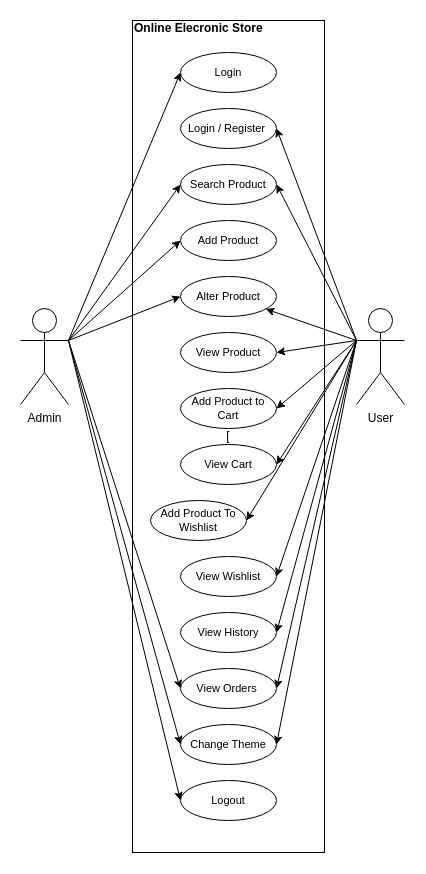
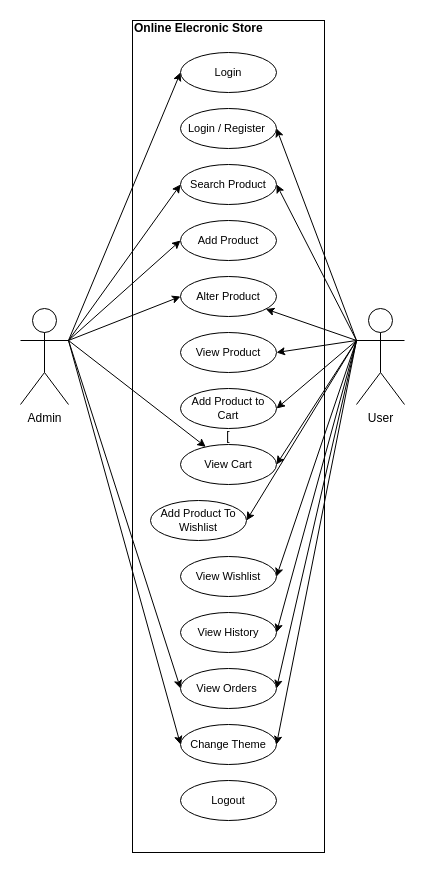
  <mxCell id="0" />
  <mxCell id="1" parent="0" />
  <mxCell id="2" value="[" style="rounded=0;whiteSpace=wrap;html=1;labelBackgroundColor=none;fillColor=none;" parent="1" vertex="1"><mxGeometry x="132" y="20" width="192" height="832" as="geometry" /></mxCell>
  <mxCell id="3" value="Login" style="ellipse;whiteSpace=wrap;html=1;fontSize=11;" parent="1" vertex="1"><mxGeometry x="180" y="52" width="96" height="40" as="geometry" /></mxCell>
  <mxCell id="4" value="Login / Register&amp;nbsp;" style="ellipse;whiteSpace=wrap;html=1;fontSize=11;" parent="1" vertex="1"><mxGeometry x="180" y="108" width="96" height="40" as="geometry" /></mxCell>
  <mxCell id="5" value="Search Product" style="ellipse;whiteSpace=wrap;html=1;fontSize=11;" parent="1" vertex="1"><mxGeometry x="180" y="164" width="96" height="40" as="geometry" /></mxCell>
  <mxCell id="6" value="Add Product" style="ellipse;whiteSpace=wrap;html=1;fontSize=11;" parent="1" vertex="1"><mxGeometry x="180" y="220" width="96" height="40" as="geometry" /></mxCell>
  <mxCell id="7" value="Alter Product" style="ellipse;whiteSpace=wrap;html=1;fontSize=11;" parent="1" vertex="1"><mxGeometry x="180" y="276" width="96" height="40" as="geometry" /></mxCell>
  <mxCell id="8" value="View Product" style="ellipse;whiteSpace=wrap;html=1;fontSize=11;" parent="1" vertex="1"><mxGeometry x="180" y="332" width="96" height="40" as="geometry" /></mxCell>
  <mxCell id="9" value="Add Product to Cart" style="ellipse;whiteSpace=wrap;html=1;fontSize=11;" parent="1" vertex="1"><mxGeometry x="180" y="388" width="96" height="40" as="geometry" /></mxCell>
  <mxCell id="10" value="View Cart" style="ellipse;whiteSpace=wrap;html=1;fontSize=11;" parent="1" vertex="1"><mxGeometry x="180" y="444" width="96" height="40" as="geometry" /></mxCell>
  <mxCell id="11" value="Add Product To Wishlist" style="ellipse;whiteSpace=wrap;html=1;fontSize=11;" parent="1" vertex="1"><mxGeometry x="150" y="500" width="96" height="40" as="geometry" /></mxCell>
  <mxCell id="12" value="View Wishlist" style="ellipse;whiteSpace=wrap;html=1;fontSize=11;" parent="1" vertex="1"><mxGeometry x="180" y="556" width="96" height="40" as="geometry" /></mxCell>
  <mxCell id="13" value="View History" style="ellipse;whiteSpace=wrap;html=1;fontSize=11;" parent="1" vertex="1"><mxGeometry x="180" y="612" width="96" height="40" as="geometry" /></mxCell>
  <mxCell id="14" value="Change Theme" style="ellipse;whiteSpace=wrap;html=1;fontSize=11;" parent="1" vertex="1"><mxGeometry x="180" y="724" width="96" height="40" as="geometry" /></mxCell>
  <mxCell id="15" value="Logout" style="ellipse;whiteSpace=wrap;html=1;fontSize=11;" parent="1" vertex="1"><mxGeometry x="180" y="780" width="96" height="40" as="geometry" /></mxCell>
  <mxCell id="16" style="rounded=0;orthogonalLoop=1;jettySize=auto;html=1;exitX=1;exitY=0.333;exitDx=0;exitDy=0;exitPerimeter=0;entryX=0;entryY=0.5;entryDx=0;entryDy=0;" parent="1" source="23" target="3" edge="1"><mxGeometry relative="1" as="geometry" /></mxCell>
  <mxCell id="17" style="edgeStyle=none;rounded=0;orthogonalLoop=1;jettySize=auto;html=1;exitX=1;exitY=0.333;exitDx=0;exitDy=0;exitPerimeter=0;entryX=0;entryY=0.5;entryDx=0;entryDy=0;" parent="1" source="23" target="5" edge="1"><mxGeometry relative="1" as="geometry" /></mxCell>
  <mxCell id="18" style="edgeStyle=none;rounded=0;orthogonalLoop=1;jettySize=auto;html=1;exitX=1;exitY=0.333;exitDx=0;exitDy=0;exitPerimeter=0;entryX=0;entryY=0.5;entryDx=0;entryDy=0;" parent="1" source="23" target="6" edge="1"><mxGeometry relative="1" as="geometry" /></mxCell>
  <mxCell id="19" style="edgeStyle=none;rounded=0;orthogonalLoop=1;jettySize=auto;html=1;exitX=1;exitY=0.333;exitDx=0;exitDy=0;exitPerimeter=0;entryX=0;entryY=0.5;entryDx=0;entryDy=0;" parent="1" source="23" target="7" edge="1"><mxGeometry relative="1" as="geometry" /></mxCell>
  <mxCell id="20" style="edgeStyle=none;rounded=0;orthogonalLoop=1;jettySize=auto;html=1;exitX=1;exitY=0.333;exitDx=0;exitDy=0;exitPerimeter=0;entryX=0;entryY=0.5;entryDx=0;entryDy=0;" parent="1" source="23" target="36" edge="1"><mxGeometry relative="1" as="geometry" /></mxCell>
  <mxCell id="21" style="edgeStyle=none;rounded=0;orthogonalLoop=1;jettySize=auto;html=1;exitX=1;exitY=0.333;exitDx=0;exitDy=0;exitPerimeter=0;entryX=0;entryY=0.5;entryDx=0;entryDy=0;" parent="1" source="23" target="14" edge="1"><mxGeometry relative="1" as="geometry" /></mxCell>
- <mxCell id="22" style="edgeStyle=none;rounded=0;orthogonalLoop=1;jettySize=auto;html=1;exitX=1;exitY=0.333;exitDx=0;exitDy=0;exitPerimeter=0;entryX=0;entryY=0.5;entryDx=0;entryDy=0;" parent="1" source="23" target="15" edge="1"><mxGeometry relative="1" as="geometry" /></mxCell>
+ <mxCell id="22" style="edgeStyle=none;rounded=0;orthogonalLoop=1;jettySize=auto;html=1;exitX=1;exitY=0.333;exitDx=0;exitDy=0;exitPerimeter=0;" parent="1" source="23" target="10" edge="1"><mxGeometry relative="1" as="geometry" /></mxCell>
  <mxCell id="23" value="Admin" style="shape=umlActor;verticalLabelPosition=bottom;verticalAlign=top;html=1;outlineConnect=0;" parent="1" vertex="1"><mxGeometry x="20" y="308" width="48" height="96" as="geometry" /></mxCell>
  <mxCell id="24" style="edgeStyle=none;rounded=0;orthogonalLoop=1;jettySize=auto;html=1;exitX=0;exitY=0.333;exitDx=0;exitDy=0;exitPerimeter=0;entryX=1;entryY=0.5;entryDx=0;entryDy=0;" parent="1" source="35" target="4" edge="1"><mxGeometry relative="1" as="geometry" /></mxCell>
  <mxCell id="25" style="edgeStyle=none;rounded=0;orthogonalLoop=1;jettySize=auto;html=1;exitX=0;exitY=0.333;exitDx=0;exitDy=0;exitPerimeter=0;entryX=1;entryY=0.5;entryDx=0;entryDy=0;" parent="1" source="35" target="5" edge="1"><mxGeometry relative="1" as="geometry" /></mxCell>
  <mxCell id="26" style="edgeStyle=none;rounded=0;orthogonalLoop=1;jettySize=auto;html=1;exitX=0;exitY=0.333;exitDx=0;exitDy=0;exitPerimeter=0;entryX=1;entryY=0.5;entryDx=0;entryDy=0;" parent="1" source="35" target="8" edge="1"><mxGeometry relative="1" as="geometry" /></mxCell>
  <mxCell id="27" style="edgeStyle=none;rounded=0;orthogonalLoop=1;jettySize=auto;html=1;exitX=0;exitY=0.333;exitDx=0;exitDy=0;exitPerimeter=0;entryX=1;entryY=0.5;entryDx=0;entryDy=0;" parent="1" source="35" target="9" edge="1"><mxGeometry relative="1" as="geometry" /></mxCell>
  <mxCell id="28" style="edgeStyle=none;rounded=0;orthogonalLoop=1;jettySize=auto;html=1;exitX=0;exitY=0.333;exitDx=0;exitDy=0;exitPerimeter=0;entryX=1;entryY=0.5;entryDx=0;entryDy=0;" parent="1" source="35" target="10" edge="1"><mxGeometry relative="1" as="geometry" /></mxCell>
  <mxCell id="29" style="edgeStyle=none;rounded=0;orthogonalLoop=1;jettySize=auto;html=1;exitX=0;exitY=0.333;exitDx=0;exitDy=0;exitPerimeter=0;entryX=1;entryY=0.5;entryDx=0;entryDy=0;" parent="1" source="35" target="11" edge="1"><mxGeometry relative="1" as="geometry" /></mxCell>
  <mxCell id="30" style="edgeStyle=none;rounded=0;orthogonalLoop=1;jettySize=auto;html=1;exitX=0;exitY=0.333;exitDx=0;exitDy=0;exitPerimeter=0;entryX=1;entryY=0.5;entryDx=0;entryDy=0;" parent="1" source="35" target="12" edge="1"><mxGeometry relative="1" as="geometry" /></mxCell>
  <mxCell id="31" style="edgeStyle=none;rounded=0;orthogonalLoop=1;jettySize=auto;html=1;exitX=0;exitY=0.333;exitDx=0;exitDy=0;exitPerimeter=0;entryX=1;entryY=0.5;entryDx=0;entryDy=0;" parent="1" source="35" target="13" edge="1"><mxGeometry relative="1" as="geometry" /></mxCell>
  <mxCell id="32" style="edgeStyle=none;rounded=0;orthogonalLoop=1;jettySize=auto;html=1;exitX=0;exitY=0.333;exitDx=0;exitDy=0;exitPerimeter=0;entryX=1;entryY=0.5;entryDx=0;entryDy=0;" parent="1" source="35" target="36" edge="1"><mxGeometry relative="1" as="geometry" /></mxCell>
  <mxCell id="33" style="edgeStyle=none;rounded=0;orthogonalLoop=1;jettySize=auto;html=1;exitX=0;exitY=0.333;exitDx=0;exitDy=0;exitPerimeter=0;entryX=1;entryY=0.5;entryDx=0;entryDy=0;" parent="1" source="35" target="14" edge="1"><mxGeometry relative="1" as="geometry" /></mxCell>
  <mxCell id="34" style="edgeStyle=none;rounded=0;orthogonalLoop=1;jettySize=auto;html=1;exitX=0;exitY=0.333;exitDx=0;exitDy=0;exitPerimeter=0;" parent="1" source="35" target="7" edge="1"><mxGeometry relative="1" as="geometry" /></mxCell>
  <mxCell id="35" value="User" style="shape=umlActor;verticalLabelPosition=bottom;verticalAlign=top;html=1;outlineConnect=0;" parent="1" vertex="1"><mxGeometry x="356" y="308" width="48" height="96" as="geometry" /></mxCell>
  <mxCell id="36" value="View Orders&amp;nbsp;" style="ellipse;whiteSpace=wrap;html=1;fontSize=11;" parent="1" vertex="1"><mxGeometry x="180" y="668" width="96" height="40" as="geometry" /></mxCell>
  <mxCell id="37" value="&lt;font size=&quot;1&quot; style=&quot;&quot;&gt;&lt;b style=&quot;font-size: 12px;&quot;&gt;Online Elecronic Store&lt;/b&gt;&lt;/font&gt;" style="text;html=1;strokeColor=none;fillColor=none;align=left;verticalAlign=middle;whiteSpace=wrap;rounded=0;strokeWidth=2;" parent="1" vertex="1"><mxGeometry x="132" y="20" width="160" height="16" as="geometry" /></mxCell>
